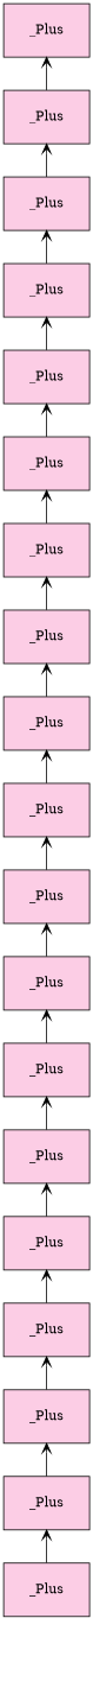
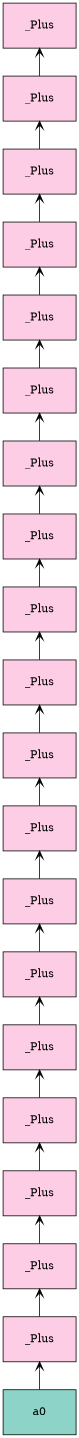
  digraph {
    node [fillcolor="#fccde5" fixedsize=true shape=box style=filled]
    edge [arrowtail=open dir=back]
+   n1 [fillcolor="#8dd3c7" height=0.8034 label=a0 width=1.3]
    n2 [height=0.8034 label=_Plus width=1.3]
    n3 [height=0.8034 label=_Plus width=1.3]
    n4 [height=0.8034 label=_Plus width=1.3]
    n5 [height=0.8034 label=_Plus width=1.3]
    n6 [height=0.8034 label=_Plus width=1.3]
    n7 [height=0.8034 label=_Plus width=1.3]
    n8 [height=0.8034 label=_Plus width=1.3]
    n9 [height=0.8034 label=_Plus width=1.3]
    n10 [height=0.8034 label=_Plus width=1.3]
    n11 [height=0.8034 label=_Plus width=1.3]
    n12 [height=0.8034 label=_Plus width=1.3]
    n13 [height=0.8034 label=_Plus width=1.3]
    n14 [height=0.8034 label=_Plus width=1.3]
    n15 [height=0.8034 label=_Plus width=1.3]
    n16 [height=0.8034 label=_Plus width=1.3]
    n17 [height=0.8034 label=_Plus width=1.3]
    n18 [height=0.8034 label=_Plus width=1.3]
    n19 [height=0.8034 label=_Plus width=1.3]
    n20 [height=0.8034 label=_Plus width=1.3]
+   n2 -> n1
    n3 -> n2
    n4 -> n3
    n5 -> n4
    n6 -> n5
    n7 -> n6
    n8 -> n7
    n9 -> n8
    n10 -> n9
    n11 -> n10
    n12 -> n11
    n13 -> n12
    n14 -> n13
    n15 -> n14
    n16 -> n15
    n17 -> n16
    n18 -> n17
    n19 -> n18
    n20 -> n19
  }
